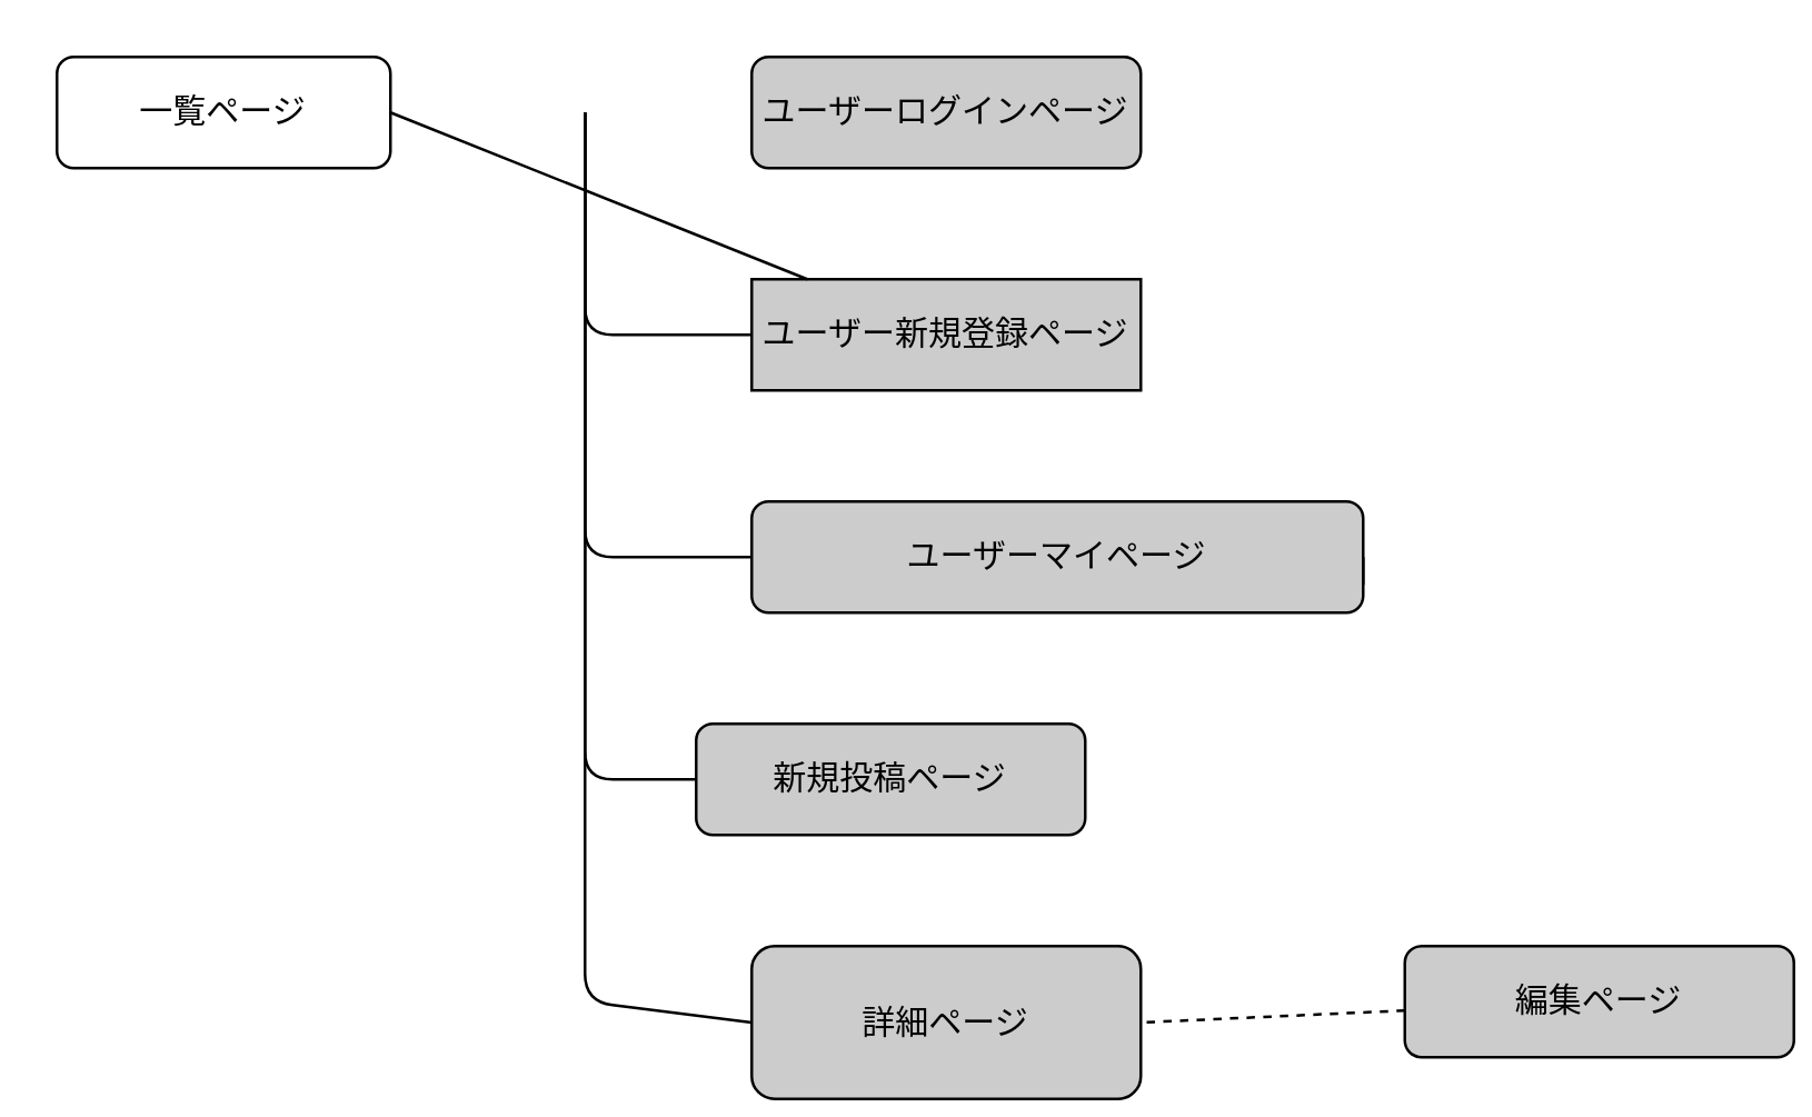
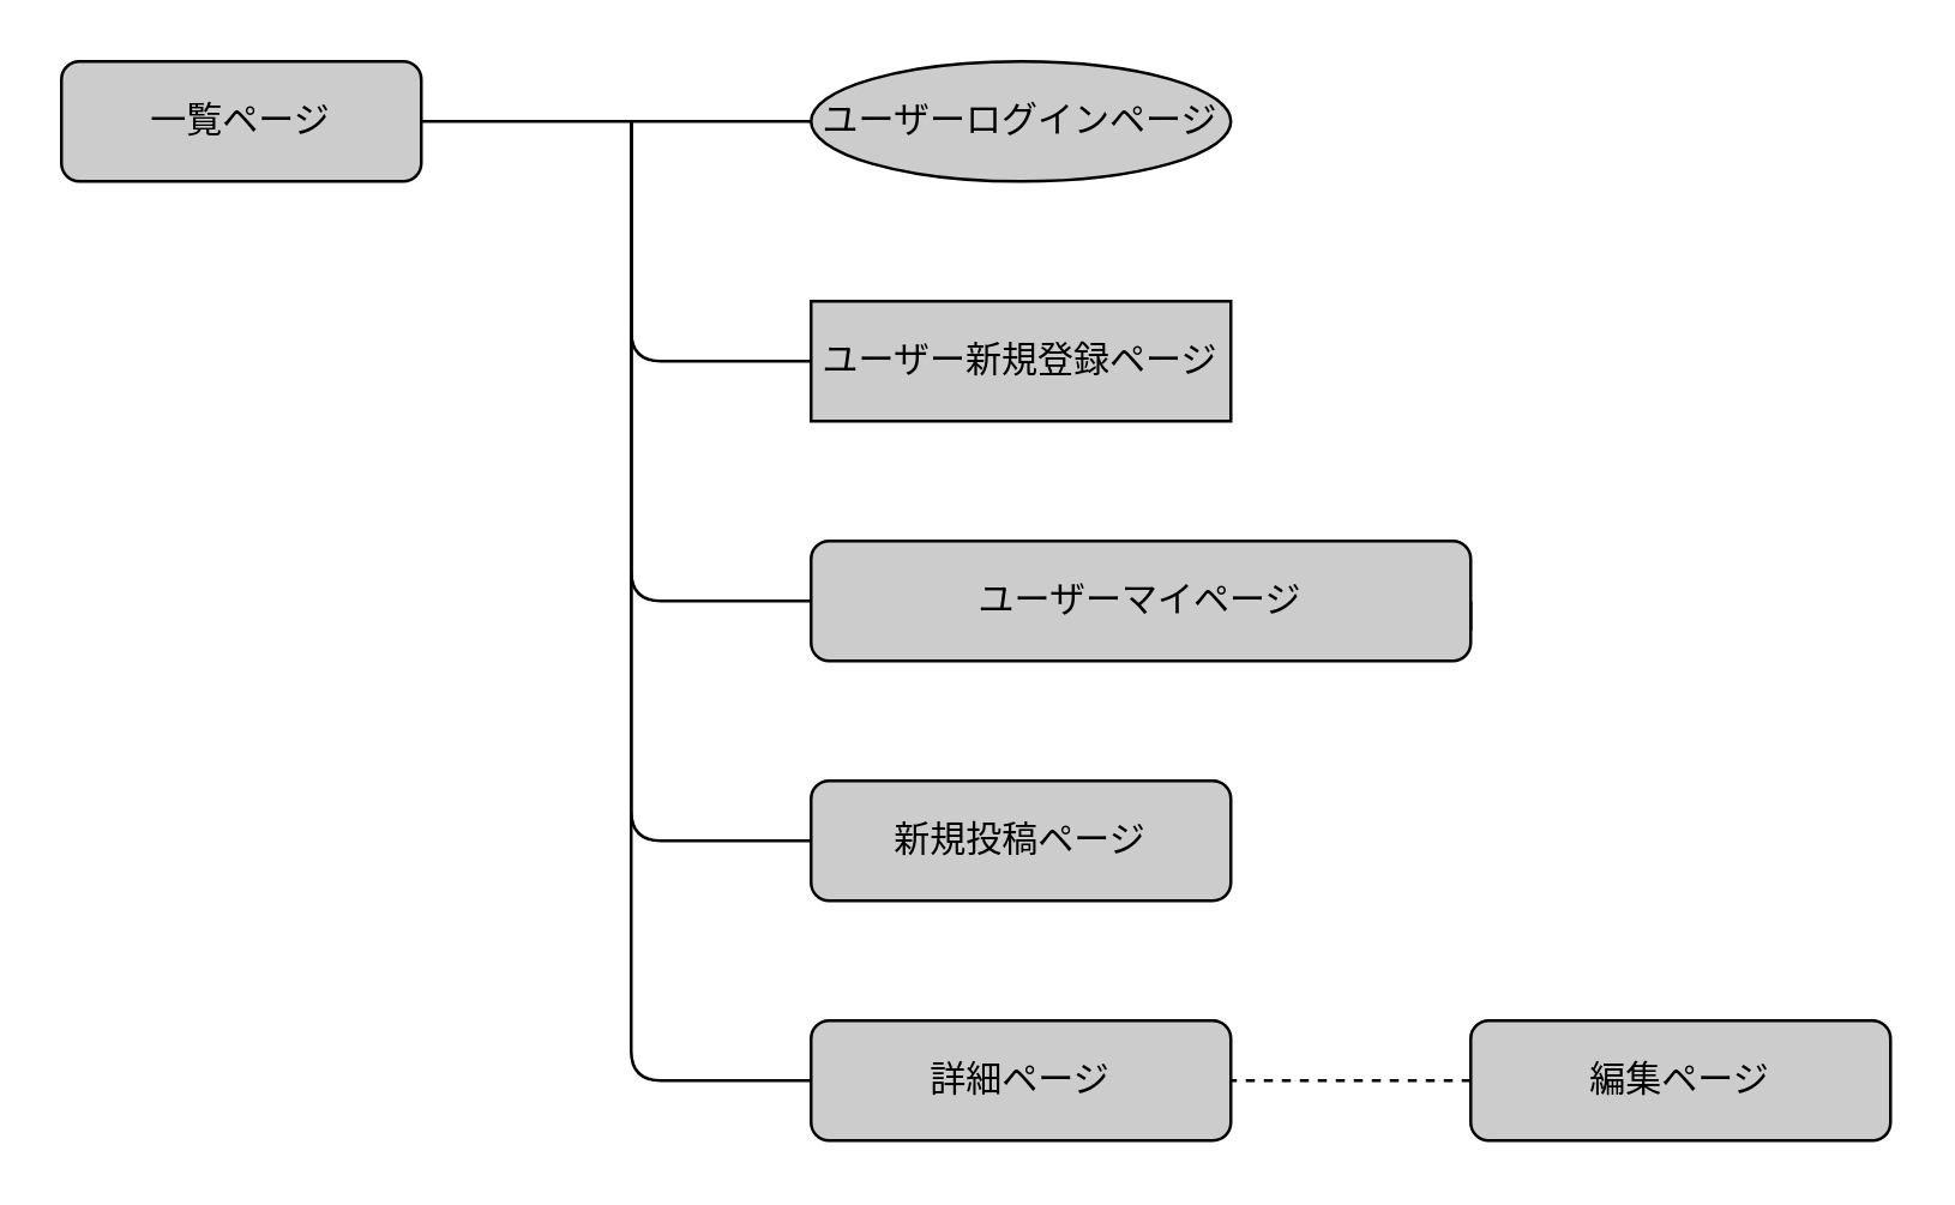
  <mxCell id="0" />
  <mxCell id="1" parent="0" />
- <mxCell id="2" value="一覧ページ" style="rounded=1;whiteSpace=wrap;html=1;fillColor=#ffffff;fontColor=#000000;strokeColor=#000000;" vertex="1" parent="1"><mxGeometry x="20" y="20" width="120" height="40" as="geometry" /></mxCell>
- <mxCell id="3" value="ユーザーログインページ" style="rounded=1;whiteSpace=wrap;html=1;strokeColor=#000000;fillColor=#CCCCCC;fontColor=#000000;" vertex="1" parent="1"><mxGeometry x="270" y="20" width="140" height="40" as="geometry" /></mxCell>
+ <mxCell id="2" value="一覧ページ" style="rounded=1;whiteSpace=wrap;html=1;fillColor=#CCCCCC;fontColor=#000000;strokeColor=#000000;" vertex="1" parent="1"><mxGeometry x="20" y="20" width="120" height="40" as="geometry" /></mxCell>
+ <mxCell id="3" value="ユーザーログインページ" style="ellipse;whiteSpace=wrap;html=1;strokeColor=#000000;fillColor=#CCCCCC;fontColor=#000000;" vertex="1" parent="1"><mxGeometry x="270" y="20" width="140" height="40" as="geometry" /></mxCell>
  <mxCell id="4" value="ユーザー新規登録ページ" style="whiteSpace=wrap;html=1;fontColor=#000000;strokeColor=#000000;fillColor=#CCCCCC;rounded=0;" vertex="1" parent="1"><mxGeometry x="270" y="100" width="140" height="40" as="geometry" /></mxCell>
  <mxCell id="5" value="ユーザーマイページ" style="rounded=1;whiteSpace=wrap;html=1;fillColor=#CCCCCC;strokeColor=#000000;fontColor=#000000;" vertex="1" parent="1"><mxGeometry x="270" y="180" width="220" height="40" as="geometry" /></mxCell>
- <mxCell id="6" value="新規投稿ページ" style="rounded=1;whiteSpace=wrap;html=1;strokeColor=#000000;fillColor=#CCCCCC;fontColor=#000000;" vertex="1" parent="1"><mxGeometry x="250" y="260" width="140" height="40" as="geometry" /></mxCell>
- <mxCell id="7" value="詳細ページ" style="rounded=1;whiteSpace=wrap;html=1;fontColor=#000000;fillColor=#CCCCCC;strokeColor=#000000;" vertex="1" parent="1"><mxGeometry x="270" y="340" width="140" height="55" as="geometry" /></mxCell>
+ <mxCell id="6" value="新規投稿ページ" style="rounded=1;whiteSpace=wrap;html=1;strokeColor=#000000;fillColor=#CCCCCC;fontColor=#000000;" vertex="1" parent="1"><mxGeometry x="270" y="260" width="140" height="40" as="geometry" /></mxCell>
+ <mxCell id="7" value="詳細ページ" style="rounded=1;whiteSpace=wrap;html=1;fontColor=#000000;fillColor=#CCCCCC;strokeColor=#000000;" vertex="1" parent="1"><mxGeometry x="270" y="340" width="140" height="40" as="geometry" /></mxCell>
  <mxCell id="8" style="edgeStyle=none;html=1;entryX=1;entryY=0.5;entryDx=0;entryDy=0;endArrow=none;endFill=0;strokeColor=#000000;dashed=1;" edge="1" parent="1" source="9" target="7"><mxGeometry relative="1" as="geometry" /></mxCell>
- <mxCell id="9" value="編集ページ" style="rounded=1;whiteSpace=wrap;html=1;strokeColor=#000000;fillColor=#CCCCCC;fontColor=#000000;" vertex="1" parent="1"><mxGeometry x="505" y="340" width="140" height="40" as="geometry" /></mxCell>
- <mxCell id="10" value="" style="endArrow=none;html=1;exitX=1;exitY=0.5;exitDx=0;exitDy=0;strokeColor=#000000;" edge="1" parent="1" source="2" target="4"><mxGeometry width="50" height="50" relative="1" as="geometry"><mxPoint x="200" y="350" as="sourcePoint" /><mxPoint x="250" y="300" as="targetPoint" /></mxGeometry></mxCell>
+ <mxCell id="9" value="編集ページ" style="rounded=1;whiteSpace=wrap;html=1;strokeColor=#000000;fillColor=#CCCCCC;fontColor=#000000;" vertex="1" parent="1"><mxGeometry x="490" y="340" width="140" height="40" as="geometry" /></mxCell>
+ <mxCell id="10" value="" style="endArrow=none;html=1;entryX=0;entryY=0.5;entryDx=0;entryDy=0;exitX=1;exitY=0.5;exitDx=0;exitDy=0;strokeColor=#000000;" edge="1" parent="1" source="2" target="3"><mxGeometry width="50" height="50" relative="1" as="geometry"><mxPoint x="200" y="350" as="sourcePoint" /><mxPoint x="250" y="300" as="targetPoint" /></mxGeometry></mxCell>
  <mxCell id="11" value="" style="endArrow=none;html=1;entryX=0;entryY=0.5;entryDx=0;entryDy=0;strokeColor=#000000;" edge="1" parent="1" target="4"><mxGeometry width="50" height="50" relative="1" as="geometry"><mxPoint x="210" y="40" as="sourcePoint" /><mxPoint x="250" y="300" as="targetPoint" /><Array as="points"><mxPoint x="210" y="120" /></Array></mxGeometry></mxCell>
  <mxCell id="12" value="" style="endArrow=none;html=1;entryX=0;entryY=0.5;entryDx=0;entryDy=0;strokeColor=#000000;" edge="1" parent="1" target="5"><mxGeometry width="50" height="50" relative="1" as="geometry"><mxPoint x="210" y="40" as="sourcePoint" /><mxPoint x="250" y="300" as="targetPoint" /><Array as="points"><mxPoint x="210" y="200" /></Array></mxGeometry></mxCell>
  <mxCell id="13" value="" style="endArrow=none;html=1;entryX=0;entryY=0.5;entryDx=0;entryDy=0;strokeColor=#000000;" edge="1" parent="1" target="6"><mxGeometry width="50" height="50" relative="1" as="geometry"><mxPoint x="210" y="40" as="sourcePoint" /><mxPoint x="250" y="300" as="targetPoint" /><Array as="points"><mxPoint x="210" y="280" /></Array></mxGeometry></mxCell>
  <mxCell id="14" value="" style="endArrow=none;html=1;entryX=0;entryY=0.5;entryDx=0;entryDy=0;strokeColor=#000000;" edge="1" parent="1" target="7"><mxGeometry width="50" height="50" relative="1" as="geometry"><mxPoint x="210" y="40" as="sourcePoint" /><mxPoint x="250" y="300" as="targetPoint" /><Array as="points"><mxPoint x="210" y="360" /></Array></mxGeometry></mxCell>
  <mxCell id="15" style="edgeStyle=none;html=1;exitX=1;exitY=0.5;exitDx=0;exitDy=0;entryX=1;entryY=0.75;entryDx=0;entryDy=0;endArrow=none;endFill=0;" edge="1" parent="1" source="5" target="5"><mxGeometry relative="1" as="geometry" /></mxCell>
